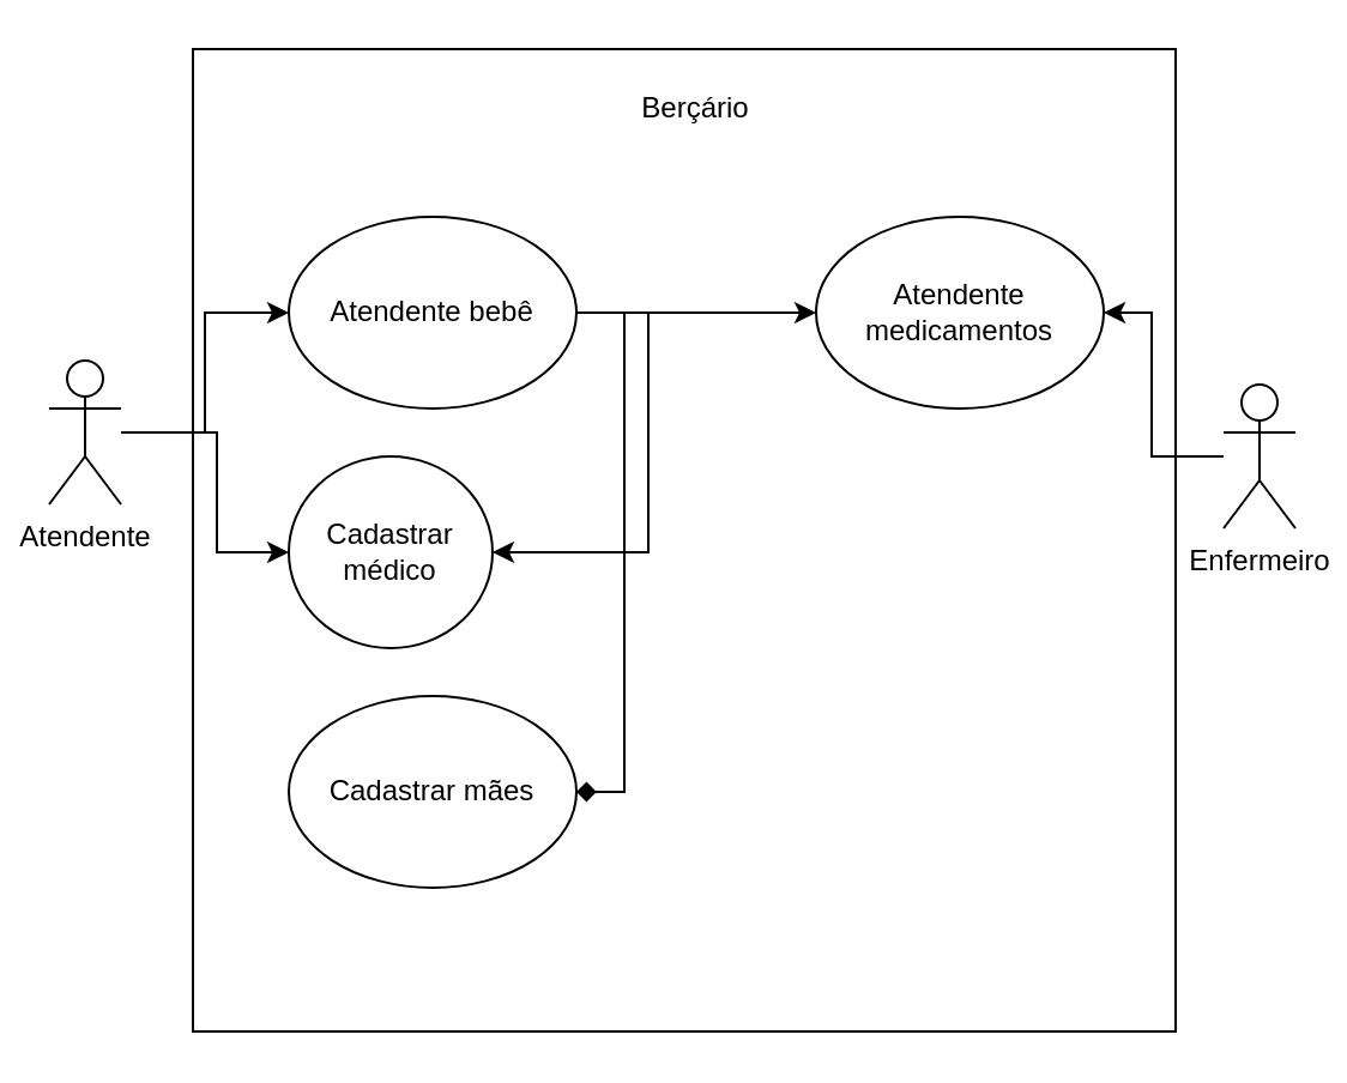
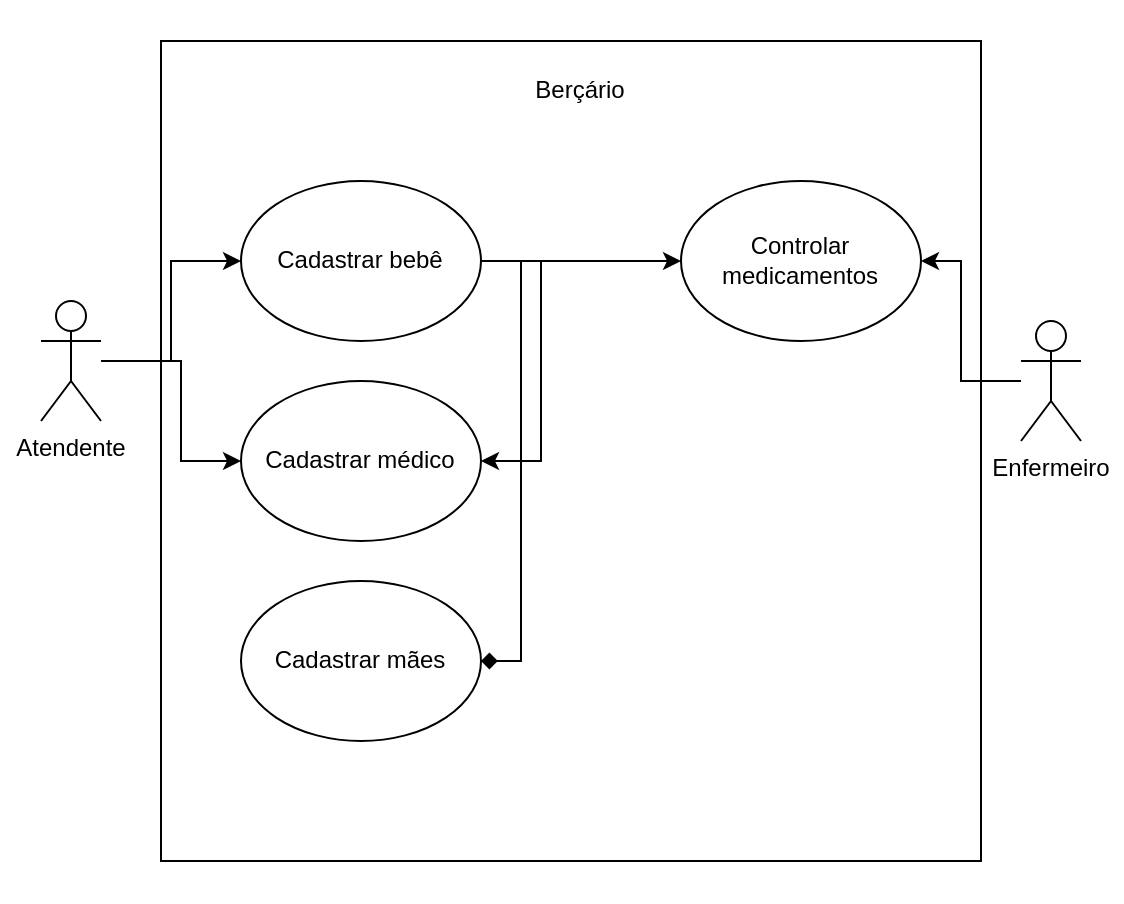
  <mxCell id="0" />
  <mxCell id="1" parent="0" />
  <mxCell id="2" value="" style="whiteSpace=wrap;html=1;aspect=fixed;" vertex="1" parent="1"><mxGeometry x="80" y="20" width="410" height="410" as="geometry" /></mxCell>
  <mxCell id="3" value="Berçário" style="text;html=1;align=center;verticalAlign=middle;whiteSpace=wrap;rounded=0;" vertex="1" parent="1"><mxGeometry x="260" y="30" width="60" height="30" as="geometry" /></mxCell>
  <mxCell id="4" style="edgeStyle=orthogonalEdgeStyle;rounded=0;orthogonalLoop=1;jettySize=auto;html=1;entryX=1;entryY=0.5;entryDx=0;entryDy=0;exitX=1;exitY=0.5;exitDx=0;exitDy=0;" edge="1" parent="1" source="7" target="8"><mxGeometry relative="1" as="geometry" /></mxCell>
  <mxCell id="5" style="edgeStyle=orthogonalEdgeStyle;rounded=0;orthogonalLoop=1;jettySize=auto;html=1;entryX=1;entryY=0.5;entryDx=0;entryDy=0;endArrow=diamond;" edge="1" parent="1" source="7" target="9"><mxGeometry relative="1" as="geometry"><Array as="points"><mxPoint x="270" y="130" /><mxPoint x="270" y="230" /><mxPoint x="260" y="230" /><mxPoint x="260" y="330" /></Array></mxGeometry></mxCell>
  <mxCell id="6" style="edgeStyle=orthogonalEdgeStyle;rounded=0;orthogonalLoop=1;jettySize=auto;html=1;entryX=0;entryY=0.5;entryDx=0;entryDy=0;" edge="1" parent="1" source="7" target="10"><mxGeometry relative="1" as="geometry" /></mxCell>
- <mxCell id="7" value="Atendente bebê" style="ellipse;whiteSpace=wrap;html=1;" vertex="1" parent="1"><mxGeometry x="120" y="90" width="120" height="80" as="geometry" /></mxCell>
- <mxCell id="8" value="Cadastrar médico" style="ellipse;whiteSpace=wrap;html=1;" vertex="1" parent="1"><mxGeometry x="120" y="190" width="85" height="80" as="geometry" /></mxCell>
+ <mxCell id="7" value="Cadastrar bebê" style="ellipse;whiteSpace=wrap;html=1;" vertex="1" parent="1"><mxGeometry x="120" y="90" width="120" height="80" as="geometry" /></mxCell>
+ <mxCell id="8" value="Cadastrar médico" style="ellipse;whiteSpace=wrap;html=1;" vertex="1" parent="1"><mxGeometry x="120" y="190" width="120" height="80" as="geometry" /></mxCell>
  <mxCell id="9" value="Cadastrar mães" style="ellipse;whiteSpace=wrap;html=1;" vertex="1" parent="1"><mxGeometry x="120" y="290" width="120" height="80" as="geometry" /></mxCell>
- <mxCell id="10" value="Atendente medicamentos" style="ellipse;whiteSpace=wrap;html=1;" vertex="1" parent="1"><mxGeometry x="340" y="90" width="120" height="80" as="geometry" /></mxCell>
+ <mxCell id="10" value="Controlar medicamentos" style="ellipse;whiteSpace=wrap;html=1;" vertex="1" parent="1"><mxGeometry x="340" y="90" width="120" height="80" as="geometry" /></mxCell>
  <mxCell id="11" style="edgeStyle=orthogonalEdgeStyle;rounded=0;orthogonalLoop=1;jettySize=auto;html=1;entryX=0;entryY=0.5;entryDx=0;entryDy=0;" edge="1" parent="1" source="13" target="7"><mxGeometry relative="1" as="geometry" /></mxCell>
  <mxCell id="12" style="edgeStyle=orthogonalEdgeStyle;rounded=0;orthogonalLoop=1;jettySize=auto;html=1;entryX=0;entryY=0.5;entryDx=0;entryDy=0;" edge="1" parent="1" source="13" target="8"><mxGeometry relative="1" as="geometry"><Array as="points"><mxPoint x="90" y="180" /><mxPoint x="90" y="230" /></Array></mxGeometry></mxCell>
  <mxCell id="13" value="Atendente" style="shape=umlActor;verticalLabelPosition=bottom;verticalAlign=top;html=1;outlineConnect=0;" vertex="1" parent="1"><mxGeometry x="20" y="150" width="30" height="60" as="geometry" /></mxCell>
  <mxCell id="14" style="edgeStyle=orthogonalEdgeStyle;rounded=0;orthogonalLoop=1;jettySize=auto;html=1;entryX=1;entryY=0.5;entryDx=0;entryDy=0;" edge="1" parent="1" source="15" target="10"><mxGeometry relative="1" as="geometry"><Array as="points"><mxPoint x="480" y="190" /><mxPoint x="480" y="130" /></Array></mxGeometry></mxCell>
  <mxCell id="15" value="Enfermeiro" style="shape=umlActor;verticalLabelPosition=bottom;verticalAlign=top;html=1;outlineConnect=0;" vertex="1" parent="1"><mxGeometry x="510" y="160" width="30" height="60" as="geometry" /></mxCell>
